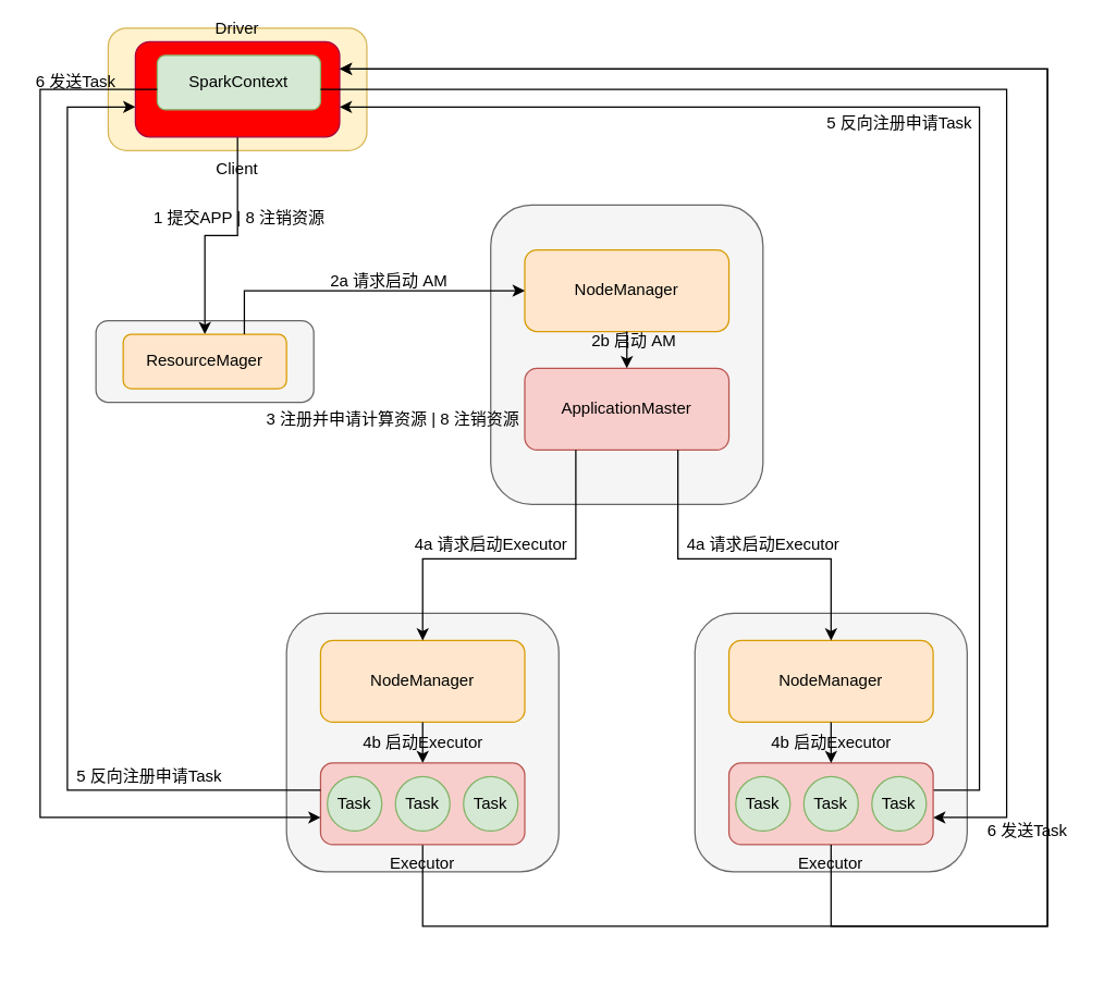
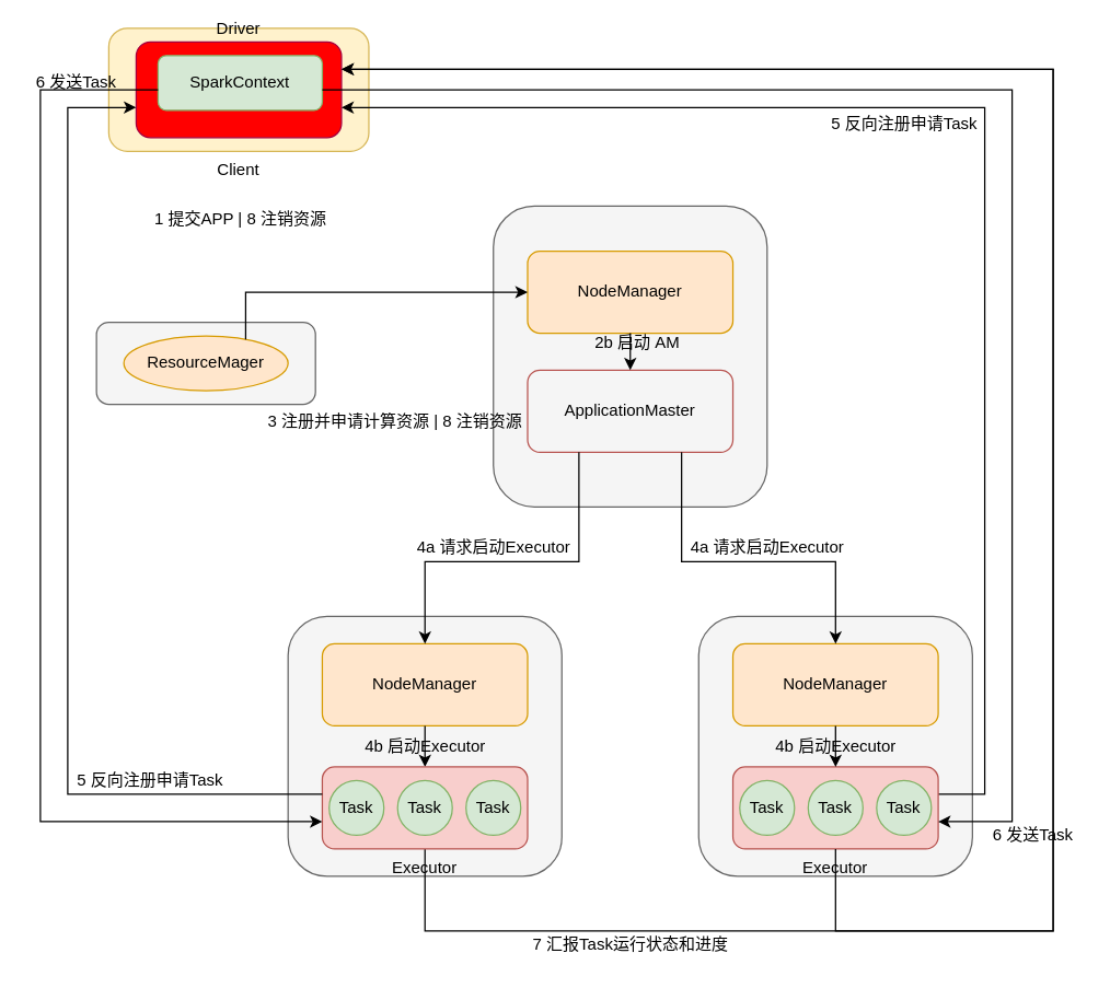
  <mxCell id="0" />
  <mxCell id="1" parent="0" />
  <mxCell id="2" value="Client" style="rounded=1;whiteSpace=wrap;html=1;fillColor=#fff2cc;strokeColor=#d6b656;labelPosition=center;verticalLabelPosition=bottom;align=center;verticalAlign=top;" vertex="1" parent="1"><mxGeometry x="79" y="20" width="190" height="90" as="geometry" /></mxCell>
  <mxCell id="3" value="4a 请求启动Executor" style="text;html=1;align=center;verticalAlign=middle;resizable=0;points=[];;autosize=1;strokeColor=#FFFFFF;" parent="1" vertex="1"><mxGeometry x="495" y="390" width="130" height="20" as="geometry" /></mxCell>
  <mxCell id="4" value="4a 请求启动Executor" style="text;html=1;align=center;verticalAlign=middle;resizable=0;points=[];;autosize=1;strokeColor=#FFFFFF;" parent="1" vertex="1"><mxGeometry x="295" y="390" width="130" height="20" as="geometry" /></mxCell>
  <mxCell id="5" value="" style="rounded=1;whiteSpace=wrap;html=1;fillColor=#f5f5f5;strokeColor=#666666;fontColor=#333333;" parent="1" vertex="1"><mxGeometry x="70" y="235" width="160" height="60" as="geometry" /></mxCell>
- <mxCell id="6" style="edgeStyle=orthogonalEdgeStyle;rounded=0;orthogonalLoop=1;jettySize=auto;html=1;entryX=0.5;entryY=0;entryDx=0;entryDy=0;" parent="1" source="7" target="8" edge="1"><mxGeometry relative="1" as="geometry"><Array as="points" /></mxGeometry></mxCell>
  <mxCell id="7" value="Driver" style="rounded=1;html=1;fillColor=#FF0000;strokeColor=#A50040;labelPosition=center;verticalLabelPosition=top;align=center;verticalAlign=bottom;horizontal=1;whiteSpace=wrap;fontColor=#000000;" parent="1" vertex="1"><mxGeometry x="99" y="30" width="150" height="70" as="geometry" /></mxCell>
- <mxCell id="8" value="ResourceMager" style="rounded=1;whiteSpace=wrap;html=1;fillColor=#ffe6cc;strokeColor=#d79b00;" parent="1" vertex="1"><mxGeometry x="90" y="245" width="120" height="40" as="geometry" /></mxCell>
+ <mxCell id="8" value="ResourceMager" style="ellipse;whiteSpace=wrap;html=1;fillColor=#ffe6cc;strokeColor=#d79b00;" parent="1" vertex="1"><mxGeometry x="90" y="245" width="120" height="40" as="geometry" /></mxCell>
  <mxCell id="9" value="" style="rounded=1;whiteSpace=wrap;html=1;labelPosition=center;verticalLabelPosition=top;align=center;verticalAlign=bottom;fillColor=#f5f5f5;strokeColor=#666666;fontColor=#333333;" parent="1" vertex="1"><mxGeometry x="360" y="150" width="200" height="220" as="geometry" /></mxCell>
  <mxCell id="10" value="NodeManager" style="rounded=1;whiteSpace=wrap;html=1;fillColor=#ffe6cc;strokeColor=#d79b00;" parent="1" vertex="1"><mxGeometry x="385" y="183" width="150" height="60" as="geometry" /></mxCell>
- <mxCell id="11" value="ApplicationMaster" style="rounded=1;whiteSpace=wrap;html=1;labelPosition=center;verticalLabelPosition=middle;align=center;verticalAlign=middle;fillColor=#f8cecc;strokeColor=#b85450;" parent="1" vertex="1"><mxGeometry x="385" y="270" width="150" height="60" as="geometry" /></mxCell>
+ <mxCell id="11" value="ApplicationMaster" style="rounded=1;whiteSpace=wrap;html=1;labelPosition=center;verticalLabelPosition=middle;align=center;verticalAlign=middle;fillColor=#f5f5f5;strokeColor=#b85450;" parent="1" vertex="1"><mxGeometry x="385" y="270" width="150" height="60" as="geometry" /></mxCell>
  <mxCell id="12" style="edgeStyle=orthogonalEdgeStyle;rounded=0;orthogonalLoop=1;jettySize=auto;html=1;entryX=0.5;entryY=0;entryDx=0;entryDy=0;" parent="1" source="10" target="11" edge="1"><mxGeometry relative="1" as="geometry" /></mxCell>
  <mxCell id="13" value="SparkContext" style="rounded=1;whiteSpace=wrap;html=1;fillColor=#d5e8d4;strokeColor=#82b366;" parent="1" vertex="1"><mxGeometry x="115" y="40" width="120" height="40" as="geometry" /></mxCell>
  <mxCell id="14" value="" style="rounded=1;whiteSpace=wrap;html=1;labelPosition=center;verticalLabelPosition=top;align=center;verticalAlign=bottom;fillColor=#f5f5f5;strokeColor=#666666;fontColor=#333333;" parent="1" vertex="1"><mxGeometry x="210" y="450" width="200" height="190" as="geometry" /></mxCell>
  <mxCell id="15" value="NodeManager" style="rounded=1;whiteSpace=wrap;html=1;fillColor=#ffe6cc;strokeColor=#d79b00;" parent="1" vertex="1"><mxGeometry x="235" y="470" width="150" height="60" as="geometry" /></mxCell>
  <mxCell id="16" style="edgeStyle=orthogonalEdgeStyle;rounded=0;orthogonalLoop=1;jettySize=auto;html=1;entryX=0.5;entryY=0;entryDx=0;entryDy=0;" parent="1" source="15" target="25" edge="1"><mxGeometry relative="1" as="geometry" /></mxCell>
  <mxCell id="17" value="" style="rounded=1;whiteSpace=wrap;html=1;labelPosition=center;verticalLabelPosition=top;align=center;verticalAlign=bottom;fillColor=#f5f5f5;strokeColor=#666666;fontColor=#333333;" parent="1" vertex="1"><mxGeometry x="510" y="450" width="200" height="190" as="geometry" /></mxCell>
  <mxCell id="18" value="NodeManager" style="rounded=1;whiteSpace=wrap;html=1;fillColor=#ffe6cc;strokeColor=#d79b00;" parent="1" vertex="1"><mxGeometry x="535" y="470" width="150" height="60" as="geometry" /></mxCell>
  <mxCell id="19" style="edgeStyle=orthogonalEdgeStyle;rounded=0;orthogonalLoop=1;jettySize=auto;html=1;startArrow=none;startFill=0;strokeColor=#000000;strokeWidth=1;" parent="1" source="20" edge="1"><mxGeometry relative="1" as="geometry"><mxPoint x="249" y="78" as="targetPoint" /><Array as="points"><mxPoint x="719" y="580" /><mxPoint x="719" y="78" /></Array></mxGeometry></mxCell>
  <mxCell id="20" value="Executor" style="rounded=1;whiteSpace=wrap;html=1;labelPosition=center;verticalLabelPosition=bottom;align=center;verticalAlign=top;fillColor=#f8cecc;strokeColor=#b85450;" parent="1" vertex="1"><mxGeometry x="535" y="560" width="150" height="60" as="geometry" /></mxCell>
  <mxCell id="21" style="edgeStyle=orthogonalEdgeStyle;rounded=0;orthogonalLoop=1;jettySize=auto;html=1;entryX=0.5;entryY=0;entryDx=0;entryDy=0;" parent="1" source="18" target="20" edge="1"><mxGeometry relative="1" as="geometry" /></mxCell>
  <mxCell id="22" style="edgeStyle=orthogonalEdgeStyle;rounded=0;orthogonalLoop=1;jettySize=auto;html=1;entryX=0.5;entryY=0;entryDx=0;entryDy=0;exitX=0.25;exitY=1;exitDx=0;exitDy=0;" parent="1" source="11" target="15" edge="1"><mxGeometry relative="1" as="geometry"><mxPoint x="420" y="330" as="sourcePoint" /><Array as="points"><mxPoint x="423" y="410" /><mxPoint x="310" y="410" /></Array></mxGeometry></mxCell>
  <mxCell id="23" style="edgeStyle=orthogonalEdgeStyle;rounded=0;orthogonalLoop=1;jettySize=auto;html=1;entryX=0.5;entryY=0;entryDx=0;entryDy=0;exitX=0.75;exitY=1;exitDx=0;exitDy=0;" parent="1" source="11" target="18" edge="1"><mxGeometry relative="1" as="geometry"><mxPoint x="460" y="330" as="sourcePoint" /><Array as="points"><mxPoint x="498" y="410" /><mxPoint x="610" y="410" /></Array></mxGeometry></mxCell>
  <mxCell id="24" style="edgeStyle=orthogonalEdgeStyle;rounded=0;orthogonalLoop=1;jettySize=auto;html=1;startArrow=none;startFill=0;strokeColor=#000000;strokeWidth=1;" parent="1" source="25" edge="1"><mxGeometry relative="1" as="geometry"><mxPoint x="249" y="50" as="targetPoint" /><Array as="points"><mxPoint x="310" y="680" /><mxPoint x="769" y="680" /><mxPoint x="769" y="50" /></Array></mxGeometry></mxCell>
  <mxCell id="25" value="Executor" style="rounded=1;whiteSpace=wrap;html=1;labelPosition=center;verticalLabelPosition=bottom;align=center;verticalAlign=top;fillColor=#f8cecc;strokeColor=#b85450;" parent="1" vertex="1"><mxGeometry x="235" y="560" width="150" height="60" as="geometry" /></mxCell>
  <mxCell id="26" style="edgeStyle=orthogonalEdgeStyle;rounded=0;orthogonalLoop=1;jettySize=auto;html=1;startArrow=none;startFill=0;strokeColor=#000000;strokeWidth=1;" parent="1" edge="1"><mxGeometry relative="1" as="geometry"><mxPoint x="99" y="78" as="targetPoint" /><Array as="points"><mxPoint x="235" y="580" /><mxPoint x="49" y="580" /><mxPoint x="49" y="78" /></Array><mxPoint x="235" y="580" as="sourcePoint" /></mxGeometry></mxCell>
  <mxCell id="27" value="Task" style="ellipse;whiteSpace=wrap;html=1;rounded=1;fillColor=#d5e8d4;strokeColor=#82b366;" parent="1" vertex="1"><mxGeometry x="240" y="570" width="40" height="40" as="geometry" /></mxCell>
  <mxCell id="28" value="Task" style="ellipse;whiteSpace=wrap;html=1;rounded=1;fillColor=#d5e8d4;strokeColor=#82b366;" parent="1" vertex="1"><mxGeometry x="290" y="570" width="40" height="40" as="geometry" /></mxCell>
  <mxCell id="29" value="Task" style="ellipse;whiteSpace=wrap;html=1;rounded=1;fillColor=#d5e8d4;strokeColor=#82b366;" parent="1" vertex="1"><mxGeometry x="540" y="570" width="40" height="40" as="geometry" /></mxCell>
  <mxCell id="30" value="Task" style="ellipse;whiteSpace=wrap;html=1;rounded=1;fillColor=#d5e8d4;strokeColor=#82b366;" parent="1" vertex="1"><mxGeometry x="590" y="570" width="40" height="40" as="geometry" /></mxCell>
  <mxCell id="31" value="Task" style="ellipse;whiteSpace=wrap;html=1;rounded=1;fillColor=#d5e8d4;strokeColor=#82b366;" parent="1" vertex="1"><mxGeometry x="340" y="570" width="40" height="40" as="geometry" /></mxCell>
  <mxCell id="32" value="&lt;span style=&quot;font-weight: normal&quot;&gt;Task&lt;/span&gt;" style="ellipse;whiteSpace=wrap;html=1;rounded=1;fontStyle=1;fillColor=#d5e8d4;strokeColor=#82b366;" parent="1" vertex="1"><mxGeometry x="640" y="570" width="40" height="40" as="geometry" /></mxCell>
  <mxCell id="33" value="1 提交APP | 8 注销资源" style="text;html=1;align=center;verticalAlign=middle;resizable=0;points=[];;autosize=1;" parent="1" vertex="1"><mxGeometry x="105" y="150" width="140" height="20" as="geometry" /></mxCell>
  <mxCell id="34" value="2b 启动 AM" style="text;html=1;align=center;verticalAlign=middle;resizable=0;points=[];;autosize=1;" parent="1" vertex="1"><mxGeometry x="425" y="240" width="80" height="20" as="geometry" /></mxCell>
  <mxCell id="35" value="3 注册并申请计算资源 | 8 注销资源" style="text;html=1;align=center;verticalAlign=middle;resizable=0;points=[];;autosize=1;" parent="1" vertex="1"><mxGeometry x="188" y="298" width="200" height="20" as="geometry" /></mxCell>
  <mxCell id="36" value="4b 启动Executor" style="text;html=1;align=center;verticalAlign=middle;resizable=0;points=[];;autosize=1;" parent="1" vertex="1"><mxGeometry x="260" y="535" width="100" height="20" as="geometry" /></mxCell>
  <mxCell id="37" value="4b 启动Executor" style="text;html=1;align=center;verticalAlign=middle;resizable=0;points=[];;autosize=1;" parent="1" vertex="1"><mxGeometry x="560" y="535" width="100" height="20" as="geometry" /></mxCell>
  <mxCell id="38" value="5 反向注册申请Task" style="text;html=1;align=center;verticalAlign=middle;resizable=0;points=[];;autosize=1;" parent="1" vertex="1"><mxGeometry x="49" y="560" width="120" height="20" as="geometry" /></mxCell>
  <mxCell id="39" style="edgeStyle=orthogonalEdgeStyle;rounded=0;orthogonalLoop=1;jettySize=auto;html=1;startArrow=none;startFill=0;strokeColor=#000000;strokeWidth=1;exitX=0.5;exitY=1;exitDx=0;exitDy=0;" parent="1" source="20" edge="1"><mxGeometry relative="1" as="geometry"><mxPoint x="450" y="590" as="sourcePoint" /><mxPoint x="249" y="50" as="targetPoint" /><Array as="points"><mxPoint x="610" y="680" /><mxPoint x="769" y="680" /><mxPoint x="769" y="50" /></Array></mxGeometry></mxCell>
+ <mxCell id="40" value="7 汇报Task运行状态和进度" style="text;html=1;align=center;verticalAlign=middle;resizable=0;points=[];;autosize=1;" parent="1" vertex="1"><mxGeometry x="380" y="680" width="160" height="20" as="geometry" /></mxCell>
  <mxCell id="41" value="6 发送Task" style="text;html=1;align=center;verticalAlign=middle;resizable=0;points=[];;autosize=1;" parent="1" vertex="1"><mxGeometry x="20" y="50" width="70" height="20" as="geometry" /></mxCell>
  <mxCell id="42" style="edgeStyle=orthogonalEdgeStyle;rounded=0;orthogonalLoop=1;jettySize=auto;html=1;startArrow=none;startFill=0;strokeColor=#000000;strokeWidth=1;" parent="1" source="13" edge="1"><mxGeometry relative="1" as="geometry"><Array as="points"><mxPoint x="29" y="65" /><mxPoint x="29" y="600" /></Array><mxPoint x="235" y="600" as="targetPoint" /></mxGeometry></mxCell>
  <mxCell id="43" value="5 反向注册申请Task" style="text;html=1;align=center;verticalAlign=middle;resizable=0;points=[];;autosize=1;" parent="1" vertex="1"><mxGeometry x="600" y="80" width="120" height="20" as="geometry" /></mxCell>
  <mxCell id="44" style="edgeStyle=orthogonalEdgeStyle;rounded=0;orthogonalLoop=1;jettySize=auto;html=1;startArrow=none;startFill=0;strokeColor=#000000;strokeWidth=1;" parent="1" source="13" edge="1"><mxGeometry relative="1" as="geometry"><Array as="points"><mxPoint x="739" y="65" /><mxPoint x="739" y="600" /></Array><mxPoint x="685" y="600" as="targetPoint" /></mxGeometry></mxCell>
  <mxCell id="45" value="6 发送Task" style="text;html=1;align=center;verticalAlign=middle;resizable=0;points=[];;autosize=1;" parent="1" vertex="1"><mxGeometry x="719" y="600" width="70" height="20" as="geometry" /></mxCell>
  <mxCell id="46" style="edgeStyle=orthogonalEdgeStyle;rounded=0;orthogonalLoop=1;jettySize=auto;html=1;entryX=0;entryY=0.5;entryDx=0;entryDy=0;" parent="1" source="8" target="10" edge="1"><mxGeometry relative="1" as="geometry"><Array as="points"><mxPoint x="179" y="213" /></Array></mxGeometry></mxCell>
- <mxCell id="47" value="2a 请求启动 AM" style="text;html=1;align=center;verticalAlign=middle;resizable=0;points=[];;autosize=1;" parent="1" vertex="1"><mxGeometry x="235" y="196" width="100" height="20" as="geometry" /></mxCell>
